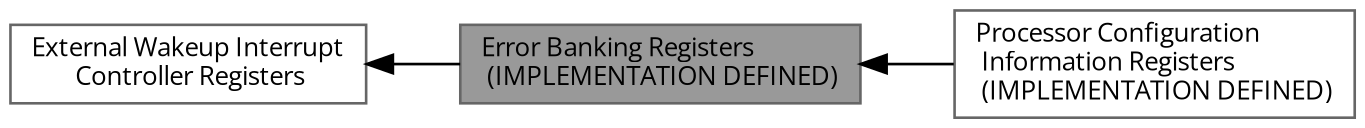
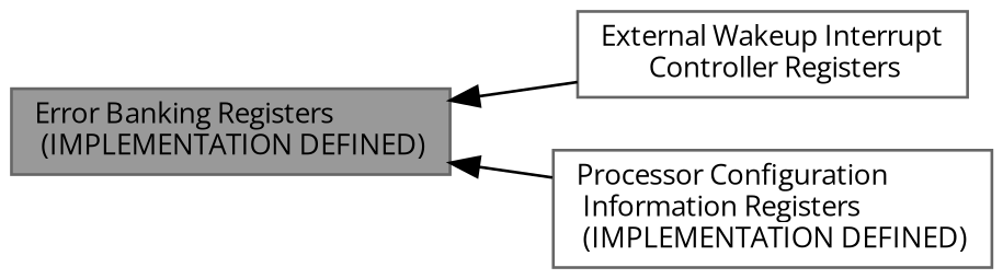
  digraph {
    rankdir=LR
    fontname="Open Sans"
    node [color=grey40 fillcolor=white fontname="Open Sans" fontsize=10 shape=box style=filled]
    edge [dir=back fontname="Open Sans" fontsize=10 labelfontname=Helvetica labelfontsize=10 shape=plaintext style=solid]
    n1 [height=0.2 label="External Wakeup Interrupt\l Controller Registers" width=0.4]
    n2 [color=gray40 fillcolor=grey60 fontcolor=black height=0.2 label="Error Banking Registers\l (IMPLEMENTATION DEFINED)" width=0.4]
    n3 [height=0.2 label="Processor Configuration\l Information Registers\l (IMPLEMENTATION DEFINED)" width=0.4]
-   n1 -> n2
+   n2 -> n1
    n2 -> n3
  }
